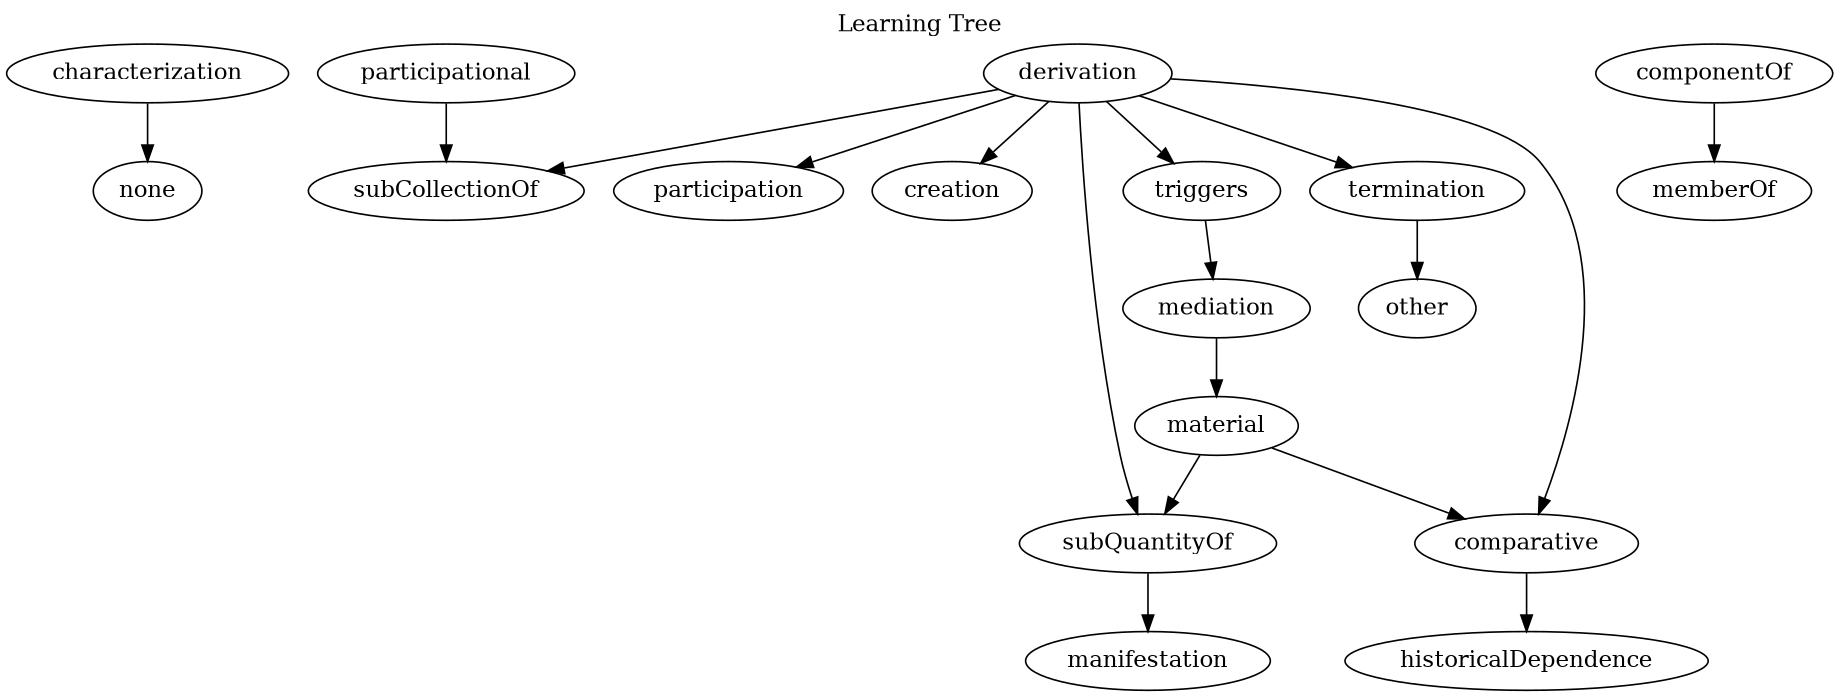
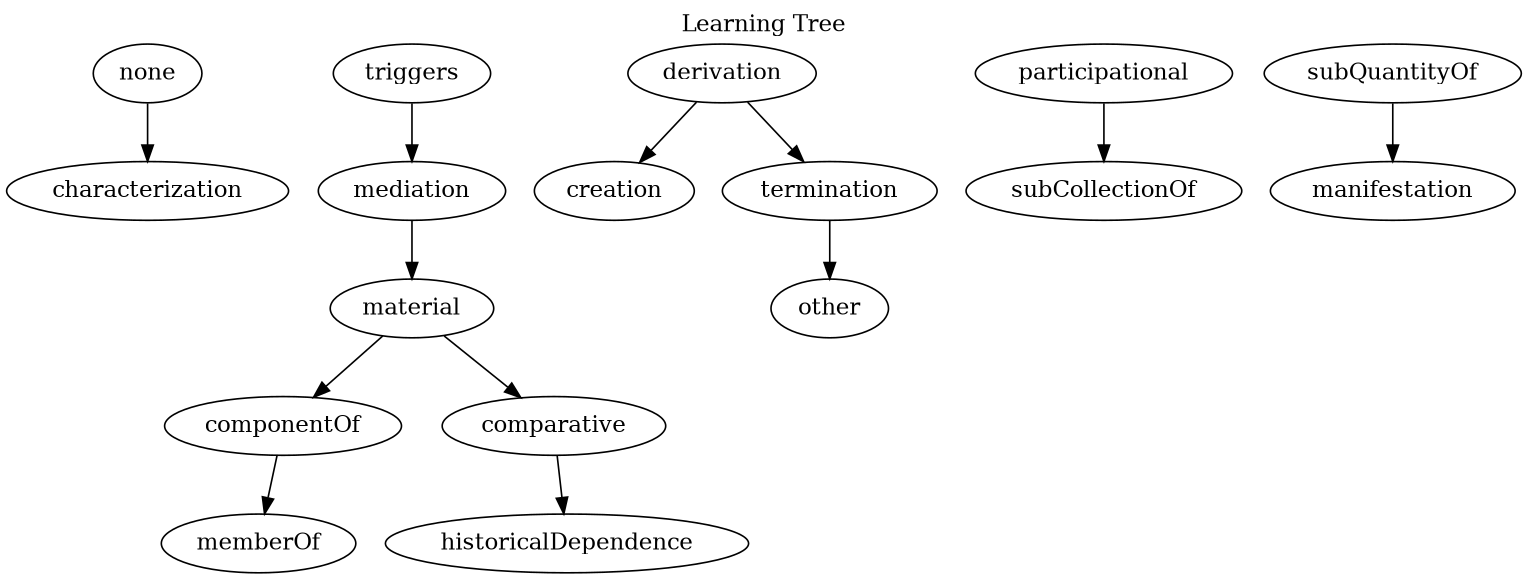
  strict digraph {
    label="Learning Tree"
    labeljust=c
    labelloc=t
    none
    characterization
    mediation
    material
    componentOf
    comparative
    derivation
    subCollectionOf
-   participation
    creation
    subQuantityOf
    triggers
    termination
    memberOf
    manifestation
    historicalDependence
    other
    participational
-   characterization -> none
+   none -> characterization
    mediation -> material
-   material -> subQuantityOf
+   material -> componentOf
    material -> comparative
    componentOf -> memberOf
    comparative -> historicalDependence
-   derivation -> comparative
-   derivation -> subCollectionOf
-   derivation -> participation
    derivation -> creation
-   derivation -> subQuantityOf
-   derivation -> triggers
    derivation -> termination
    subQuantityOf -> manifestation
    triggers -> mediation
    termination -> other
    participational -> subCollectionOf
  }
